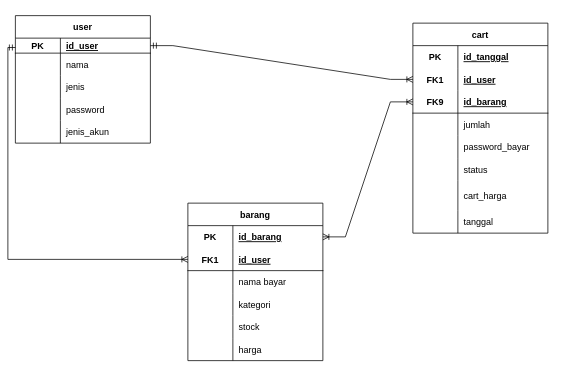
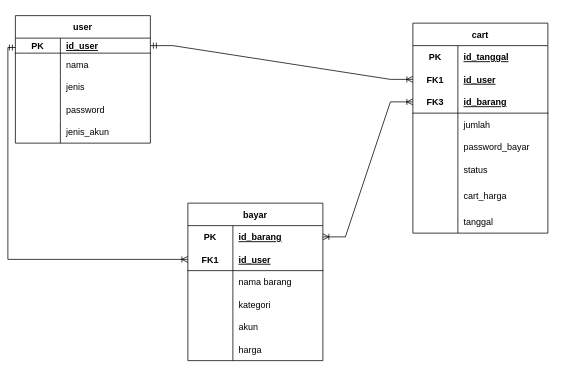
  <mxCell id="0" />
  <mxCell id="1" parent="0" />
  <mxCell id="2" value="user" style="shape=table;startSize=30;container=1;collapsible=1;childLayout=tableLayout;fixedRows=1;rowLines=0;fontStyle=1;align=center;resizeLast=1;" parent="1" vertex="1"><mxGeometry x="20" y="20" width="180" height="170" as="geometry" /></mxCell>
  <mxCell id="3" value="" style="shape=tableRow;horizontal=0;startSize=0;swimlaneHead=0;swimlaneBody=0;fillColor=none;collapsible=0;dropTarget=0;points=[[0,0.5],[1,0.5]];portConstraint=eastwest;top=0;left=0;right=0;bottom=1;" parent="2" vertex="1"><mxGeometry y="30" width="180" height="20" as="geometry" /></mxCell>
  <mxCell id="4" value="PK" style="shape=partialRectangle;connectable=0;fillColor=none;top=0;left=0;bottom=0;right=0;fontStyle=1;overflow=hidden;" parent="3" vertex="1"><mxGeometry width="60" height="20" as="geometry"><mxRectangle width="60" height="20" as="alternateBounds" /></mxGeometry></mxCell>
  <mxCell id="5" value="id_user" style="shape=partialRectangle;connectable=0;fillColor=none;top=0;left=0;bottom=0;right=0;align=left;spacingLeft=6;fontStyle=5;overflow=hidden;" parent="3" vertex="1"><mxGeometry x="60" width="120" height="20" as="geometry"><mxRectangle width="120" height="20" as="alternateBounds" /></mxGeometry></mxCell>
  <mxCell id="6" value="" style="shape=tableRow;horizontal=0;startSize=0;swimlaneHead=0;swimlaneBody=0;fillColor=none;collapsible=0;dropTarget=0;points=[[0,0.5],[1,0.5]];portConstraint=eastwest;top=0;left=0;right=0;bottom=0;" parent="2" vertex="1"><mxGeometry y="50" width="180" height="30" as="geometry" /></mxCell>
  <mxCell id="7" value="" style="shape=partialRectangle;connectable=0;fillColor=none;top=0;left=0;bottom=0;right=0;editable=1;overflow=hidden;" parent="6" vertex="1"><mxGeometry width="60" height="30" as="geometry"><mxRectangle width="60" height="30" as="alternateBounds" /></mxGeometry></mxCell>
  <mxCell id="8" value="nama" style="shape=partialRectangle;connectable=0;fillColor=none;top=0;left=0;bottom=0;right=0;align=left;spacingLeft=6;overflow=hidden;" parent="6" vertex="1"><mxGeometry x="60" width="120" height="30" as="geometry"><mxRectangle width="120" height="30" as="alternateBounds" /></mxGeometry></mxCell>
  <mxCell id="9" value="" style="shape=tableRow;horizontal=0;startSize=0;swimlaneHead=0;swimlaneBody=0;fillColor=none;collapsible=0;dropTarget=0;points=[[0,0.5],[1,0.5]];portConstraint=eastwest;top=0;left=0;right=0;bottom=0;" parent="2" vertex="1"><mxGeometry y="80" width="180" height="30" as="geometry" /></mxCell>
  <mxCell id="10" value="" style="shape=partialRectangle;connectable=0;fillColor=none;top=0;left=0;bottom=0;right=0;editable=1;overflow=hidden;" parent="9" vertex="1"><mxGeometry width="60" height="30" as="geometry"><mxRectangle width="60" height="30" as="alternateBounds" /></mxGeometry></mxCell>
  <mxCell id="11" value="jenis" style="shape=partialRectangle;connectable=0;fillColor=none;top=0;left=0;bottom=0;right=0;align=left;spacingLeft=6;overflow=hidden;" parent="9" vertex="1"><mxGeometry x="60" width="120" height="30" as="geometry"><mxRectangle width="120" height="30" as="alternateBounds" /></mxGeometry></mxCell>
  <mxCell id="12" style="shape=tableRow;horizontal=0;startSize=0;swimlaneHead=0;swimlaneBody=0;fillColor=none;collapsible=0;dropTarget=0;points=[[0,0.5],[1,0.5]];portConstraint=eastwest;top=0;left=0;right=0;bottom=0;" parent="2" vertex="1"><mxGeometry y="110" width="180" height="30" as="geometry" /></mxCell>
  <mxCell id="13" style="shape=partialRectangle;connectable=0;fillColor=none;top=0;left=0;bottom=0;right=0;editable=1;overflow=hidden;" parent="12" vertex="1"><mxGeometry width="60" height="30" as="geometry"><mxRectangle width="60" height="30" as="alternateBounds" /></mxGeometry></mxCell>
  <mxCell id="14" value="password" style="shape=partialRectangle;connectable=0;fillColor=none;top=0;left=0;bottom=0;right=0;align=left;spacingLeft=6;overflow=hidden;" parent="12" vertex="1"><mxGeometry x="60" width="120" height="30" as="geometry"><mxRectangle width="120" height="30" as="alternateBounds" /></mxGeometry></mxCell>
  <mxCell id="15" style="shape=tableRow;horizontal=0;startSize=0;swimlaneHead=0;swimlaneBody=0;fillColor=none;collapsible=0;dropTarget=0;points=[[0,0.5],[1,0.5]];portConstraint=eastwest;top=0;left=0;right=0;bottom=0;" parent="2" vertex="1"><mxGeometry y="140" width="180" height="30" as="geometry" /></mxCell>
  <mxCell id="16" style="shape=partialRectangle;connectable=0;fillColor=none;top=0;left=0;bottom=0;right=0;editable=1;overflow=hidden;" parent="15" vertex="1"><mxGeometry width="60" height="30" as="geometry"><mxRectangle width="60" height="30" as="alternateBounds" /></mxGeometry></mxCell>
  <mxCell id="17" value="jenis_akun" style="shape=partialRectangle;connectable=0;fillColor=none;top=0;left=0;bottom=0;right=0;align=left;spacingLeft=6;overflow=hidden;" parent="15" vertex="1"><mxGeometry x="60" width="120" height="30" as="geometry"><mxRectangle width="120" height="30" as="alternateBounds" /></mxGeometry></mxCell>
  <mxCell id="18" value="cart" style="shape=table;startSize=30;container=1;collapsible=1;childLayout=tableLayout;fixedRows=1;rowLines=0;fontStyle=1;align=center;resizeLast=1;" parent="1" vertex="1"><mxGeometry x="550" y="30" width="180" height="280" as="geometry" /></mxCell>
  <mxCell id="19" value="" style="shape=tableRow;horizontal=0;startSize=0;swimlaneHead=0;swimlaneBody=0;fillColor=none;collapsible=0;dropTarget=0;points=[[0,0.5],[1,0.5]];portConstraint=eastwest;top=0;left=0;right=0;bottom=0;" parent="18" vertex="1"><mxGeometry y="30" width="180" height="30" as="geometry" /></mxCell>
  <mxCell id="20" value="PK" style="shape=partialRectangle;connectable=0;fillColor=none;top=0;left=0;bottom=0;right=0;fontStyle=1;overflow=hidden;" parent="19" vertex="1"><mxGeometry width="60" height="30" as="geometry"><mxRectangle width="60" height="30" as="alternateBounds" /></mxGeometry></mxCell>
  <mxCell id="21" value="id_tanggal" style="shape=partialRectangle;connectable=0;fillColor=none;top=0;left=0;bottom=0;right=0;align=left;spacingLeft=6;fontStyle=5;overflow=hidden;" parent="19" vertex="1"><mxGeometry x="60" width="120" height="30" as="geometry"><mxRectangle width="120" height="30" as="alternateBounds" /></mxGeometry></mxCell>
  <mxCell id="22" style="shape=tableRow;horizontal=0;startSize=0;swimlaneHead=0;swimlaneBody=0;fillColor=none;collapsible=0;dropTarget=0;points=[[0,0.5],[1,0.5]];portConstraint=eastwest;top=0;left=0;right=0;bottom=0;" parent="18" vertex="1"><mxGeometry y="60" width="180" height="30" as="geometry" /></mxCell>
  <mxCell id="23" value="FK1" style="shape=partialRectangle;connectable=0;fillColor=none;top=0;left=0;bottom=0;right=0;fontStyle=1;overflow=hidden;" parent="22" vertex="1"><mxGeometry width="60" height="30" as="geometry"><mxRectangle width="60" height="30" as="alternateBounds" /></mxGeometry></mxCell>
  <mxCell id="24" value="id_user" style="shape=partialRectangle;connectable=0;fillColor=none;top=0;left=0;bottom=0;right=0;align=left;spacingLeft=6;fontStyle=5;overflow=hidden;" parent="22" vertex="1"><mxGeometry x="60" width="120" height="30" as="geometry"><mxRectangle width="120" height="30" as="alternateBounds" /></mxGeometry></mxCell>
  <mxCell id="25" style="shape=tableRow;horizontal=0;startSize=0;swimlaneHead=0;swimlaneBody=0;fillColor=none;collapsible=0;dropTarget=0;points=[[0,0.5],[1,0.5]];portConstraint=eastwest;top=0;left=0;right=0;bottom=1;" parent="18" vertex="1"><mxGeometry y="90" width="180" height="30" as="geometry" /></mxCell>
- <mxCell id="26" value="FK9" style="shape=partialRectangle;connectable=0;fillColor=none;top=0;left=0;bottom=0;right=0;fontStyle=1;overflow=hidden;" parent="25" vertex="1"><mxGeometry width="60" height="30" as="geometry"><mxRectangle width="60" height="30" as="alternateBounds" /></mxGeometry></mxCell>
+ <mxCell id="26" value="FK3" style="shape=partialRectangle;connectable=0;fillColor=none;top=0;left=0;bottom=0;right=0;fontStyle=1;overflow=hidden;" parent="25" vertex="1"><mxGeometry width="60" height="30" as="geometry"><mxRectangle width="60" height="30" as="alternateBounds" /></mxGeometry></mxCell>
  <mxCell id="27" value="id_barang" style="shape=partialRectangle;connectable=0;fillColor=none;top=0;left=0;bottom=0;right=0;align=left;spacingLeft=6;fontStyle=5;overflow=hidden;" parent="25" vertex="1"><mxGeometry x="60" width="120" height="30" as="geometry"><mxRectangle width="120" height="30" as="alternateBounds" /></mxGeometry></mxCell>
  <mxCell id="28" value="" style="shape=tableRow;horizontal=0;startSize=0;swimlaneHead=0;swimlaneBody=0;fillColor=none;collapsible=0;dropTarget=0;points=[[0,0.5],[1,0.5]];portConstraint=eastwest;top=0;left=0;right=0;bottom=0;" parent="18" vertex="1"><mxGeometry y="120" width="180" height="30" as="geometry" /></mxCell>
  <mxCell id="29" value="" style="shape=partialRectangle;connectable=0;fillColor=none;top=0;left=0;bottom=0;right=0;editable=1;overflow=hidden;" parent="28" vertex="1"><mxGeometry width="60" height="30" as="geometry"><mxRectangle width="60" height="30" as="alternateBounds" /></mxGeometry></mxCell>
  <mxCell id="30" value="jumlah" style="shape=partialRectangle;connectable=0;fillColor=none;top=0;left=0;bottom=0;right=0;align=left;spacingLeft=6;overflow=hidden;" parent="28" vertex="1"><mxGeometry x="60" width="120" height="30" as="geometry"><mxRectangle width="120" height="30" as="alternateBounds" /></mxGeometry></mxCell>
  <mxCell id="31" value="" style="shape=tableRow;horizontal=0;startSize=0;swimlaneHead=0;swimlaneBody=0;fillColor=none;collapsible=0;dropTarget=0;points=[[0,0.5],[1,0.5]];portConstraint=eastwest;top=0;left=0;right=0;bottom=0;" parent="18" vertex="1"><mxGeometry y="150" width="180" height="30" as="geometry" /></mxCell>
  <mxCell id="32" value="" style="shape=partialRectangle;connectable=0;fillColor=none;top=0;left=0;bottom=0;right=0;editable=1;overflow=hidden;" parent="31" vertex="1"><mxGeometry width="60" height="30" as="geometry"><mxRectangle width="60" height="30" as="alternateBounds" /></mxGeometry></mxCell>
  <mxCell id="33" value="password_bayar" style="shape=partialRectangle;connectable=0;fillColor=none;top=0;left=0;bottom=0;right=0;align=left;spacingLeft=6;overflow=hidden;" parent="31" vertex="1"><mxGeometry x="60" width="120" height="30" as="geometry"><mxRectangle width="120" height="30" as="alternateBounds" /></mxGeometry></mxCell>
  <mxCell id="34" style="shape=tableRow;horizontal=0;startSize=0;swimlaneHead=0;swimlaneBody=0;fillColor=none;collapsible=0;dropTarget=0;points=[[0,0.5],[1,0.5]];portConstraint=eastwest;top=0;left=0;right=0;bottom=0;" parent="18" vertex="1"><mxGeometry y="180" width="180" height="30" as="geometry" /></mxCell>
  <mxCell id="35" style="shape=partialRectangle;connectable=0;fillColor=none;top=0;left=0;bottom=0;right=0;editable=1;overflow=hidden;" parent="34" vertex="1"><mxGeometry width="60" height="30" as="geometry"><mxRectangle width="60" height="30" as="alternateBounds" /></mxGeometry></mxCell>
  <mxCell id="36" value="status" style="shape=partialRectangle;connectable=0;fillColor=none;top=0;left=0;bottom=0;right=0;align=left;spacingLeft=6;overflow=hidden;" parent="34" vertex="1"><mxGeometry x="60" width="120" height="30" as="geometry"><mxRectangle width="120" height="30" as="alternateBounds" /></mxGeometry></mxCell>
  <mxCell id="37" style="shape=tableRow;horizontal=0;startSize=0;swimlaneHead=0;swimlaneBody=0;fillColor=none;collapsible=0;dropTarget=0;points=[[0,0.5],[1,0.5]];portConstraint=eastwest;top=0;left=0;right=0;bottom=0;" parent="18" vertex="1"><mxGeometry y="210" width="180" height="40" as="geometry" /></mxCell>
  <mxCell id="38" style="shape=partialRectangle;connectable=0;fillColor=none;top=0;left=0;bottom=0;right=0;editable=1;overflow=hidden;" parent="37" vertex="1"><mxGeometry width="60" height="40" as="geometry"><mxRectangle width="60" height="40" as="alternateBounds" /></mxGeometry></mxCell>
  <mxCell id="39" value="cart_harga" style="shape=partialRectangle;connectable=0;fillColor=none;top=0;left=0;bottom=0;right=0;align=left;spacingLeft=6;overflow=hidden;" parent="37" vertex="1"><mxGeometry x="60" width="120" height="40" as="geometry"><mxRectangle width="120" height="40" as="alternateBounds" /></mxGeometry></mxCell>
  <mxCell id="40" style="shape=tableRow;horizontal=0;startSize=0;swimlaneHead=0;swimlaneBody=0;fillColor=none;collapsible=0;dropTarget=0;points=[[0,0.5],[1,0.5]];portConstraint=eastwest;top=0;left=0;right=0;bottom=0;" parent="18" vertex="1"><mxGeometry y="250" width="180" height="30" as="geometry" /></mxCell>
  <mxCell id="41" style="shape=partialRectangle;connectable=0;fillColor=none;top=0;left=0;bottom=0;right=0;editable=1;overflow=hidden;" parent="40" vertex="1"><mxGeometry width="60" height="30" as="geometry"><mxRectangle width="60" height="30" as="alternateBounds" /></mxGeometry></mxCell>
  <mxCell id="42" value="tanggal" style="shape=partialRectangle;connectable=0;fillColor=none;top=0;left=0;bottom=0;right=0;align=left;spacingLeft=6;overflow=hidden;" parent="40" vertex="1"><mxGeometry x="60" width="120" height="30" as="geometry"><mxRectangle width="120" height="30" as="alternateBounds" /></mxGeometry></mxCell>
  <mxCell id="43" style="edgeStyle=orthogonalEdgeStyle;rounded=0;orthogonalLoop=1;jettySize=auto;html=1;exitX=0;exitY=0.5;exitDx=0;exitDy=0;entryX=1;entryY=0.5;entryDx=0;entryDy=0;" parent="1" source="25" edge="1"><mxGeometry relative="1" as="geometry" /></mxCell>
- <mxCell id="44" value="barang" style="shape=table;startSize=30;container=1;collapsible=1;childLayout=tableLayout;fixedRows=1;rowLines=0;fontStyle=1;align=center;resizeLast=1;" parent="1" vertex="1"><mxGeometry x="250" y="270" width="180" height="210" as="geometry" /></mxCell>
+ <mxCell id="44" value="bayar" style="shape=table;startSize=30;container=1;collapsible=1;childLayout=tableLayout;fixedRows=1;rowLines=0;fontStyle=1;align=center;resizeLast=1;" parent="1" vertex="1"><mxGeometry x="250" y="270" width="180" height="210" as="geometry" /></mxCell>
  <mxCell id="45" value="" style="shape=tableRow;horizontal=0;startSize=0;swimlaneHead=0;swimlaneBody=0;fillColor=none;collapsible=0;dropTarget=0;points=[[0,0.5],[1,0.5]];portConstraint=eastwest;top=0;left=0;right=0;bottom=0;" parent="44" vertex="1"><mxGeometry y="30" width="180" height="30" as="geometry" /></mxCell>
  <mxCell id="46" value="PK" style="shape=partialRectangle;connectable=0;fillColor=none;top=0;left=0;bottom=0;right=0;fontStyle=1;overflow=hidden;" parent="45" vertex="1"><mxGeometry width="60.0" height="30" as="geometry"><mxRectangle width="60.0" height="30" as="alternateBounds" /></mxGeometry></mxCell>
  <mxCell id="47" value="id_barang" style="shape=partialRectangle;connectable=0;fillColor=none;top=0;left=0;bottom=0;right=0;align=left;spacingLeft=6;fontStyle=5;overflow=hidden;" parent="45" vertex="1"><mxGeometry x="60.0" width="120.0" height="30" as="geometry"><mxRectangle width="120.0" height="30" as="alternateBounds" /></mxGeometry></mxCell>
  <mxCell id="48" value="" style="shape=tableRow;horizontal=0;startSize=0;swimlaneHead=0;swimlaneBody=0;fillColor=none;collapsible=0;dropTarget=0;points=[[0,0.5],[1,0.5]];portConstraint=eastwest;top=0;left=0;right=0;bottom=1;" parent="44" vertex="1"><mxGeometry y="60" width="180" height="30" as="geometry" /></mxCell>
  <mxCell id="49" value="FK1" style="shape=partialRectangle;connectable=0;fillColor=none;top=0;left=0;bottom=0;right=0;fontStyle=1;overflow=hidden;" parent="48" vertex="1"><mxGeometry width="60.0" height="30" as="geometry"><mxRectangle width="60.0" height="30" as="alternateBounds" /></mxGeometry></mxCell>
  <mxCell id="50" value="id_user" style="shape=partialRectangle;connectable=0;fillColor=none;top=0;left=0;bottom=0;right=0;align=left;spacingLeft=6;fontStyle=5;overflow=hidden;" parent="48" vertex="1"><mxGeometry x="60.0" width="120.0" height="30" as="geometry"><mxRectangle width="120.0" height="30" as="alternateBounds" /></mxGeometry></mxCell>
  <mxCell id="51" value="" style="shape=tableRow;horizontal=0;startSize=0;swimlaneHead=0;swimlaneBody=0;fillColor=none;collapsible=0;dropTarget=0;points=[[0,0.5],[1,0.5]];portConstraint=eastwest;top=0;left=0;right=0;bottom=0;" parent="44" vertex="1"><mxGeometry y="90" width="180" height="30" as="geometry" /></mxCell>
  <mxCell id="52" value="" style="shape=partialRectangle;connectable=0;fillColor=none;top=0;left=0;bottom=0;right=0;editable=1;overflow=hidden;" parent="51" vertex="1"><mxGeometry width="60.0" height="30" as="geometry"><mxRectangle width="60.0" height="30" as="alternateBounds" /></mxGeometry></mxCell>
- <mxCell id="53" value="nama bayar" style="shape=partialRectangle;connectable=0;fillColor=none;top=0;left=0;bottom=0;right=0;align=left;spacingLeft=6;overflow=hidden;" parent="51" vertex="1"><mxGeometry x="60.0" width="120.0" height="30" as="geometry"><mxRectangle width="120.0" height="30" as="alternateBounds" /></mxGeometry></mxCell>
+ <mxCell id="53" value="nama barang" style="shape=partialRectangle;connectable=0;fillColor=none;top=0;left=0;bottom=0;right=0;align=left;spacingLeft=6;overflow=hidden;" parent="51" vertex="1"><mxGeometry x="60.0" width="120.0" height="30" as="geometry"><mxRectangle width="120.0" height="30" as="alternateBounds" /></mxGeometry></mxCell>
  <mxCell id="54" style="shape=tableRow;horizontal=0;startSize=0;swimlaneHead=0;swimlaneBody=0;fillColor=none;collapsible=0;dropTarget=0;points=[[0,0.5],[1,0.5]];portConstraint=eastwest;top=0;left=0;right=0;bottom=0;" parent="44" vertex="1"><mxGeometry y="120" width="180" height="30" as="geometry" /></mxCell>
  <mxCell id="55" style="shape=partialRectangle;connectable=0;fillColor=none;top=0;left=0;bottom=0;right=0;editable=1;overflow=hidden;" parent="54" vertex="1"><mxGeometry width="60.0" height="30" as="geometry"><mxRectangle width="60.0" height="30" as="alternateBounds" /></mxGeometry></mxCell>
  <mxCell id="56" value="kategori" style="shape=partialRectangle;connectable=0;fillColor=none;top=0;left=0;bottom=0;right=0;align=left;spacingLeft=6;overflow=hidden;" parent="54" vertex="1"><mxGeometry x="60.0" width="120.0" height="30" as="geometry"><mxRectangle width="120.0" height="30" as="alternateBounds" /></mxGeometry></mxCell>
  <mxCell id="57" value="" style="shape=tableRow;horizontal=0;startSize=0;swimlaneHead=0;swimlaneBody=0;fillColor=none;collapsible=0;dropTarget=0;points=[[0,0.5],[1,0.5]];portConstraint=eastwest;top=0;left=0;right=0;bottom=0;" parent="44" vertex="1"><mxGeometry y="150" width="180" height="30" as="geometry" /></mxCell>
  <mxCell id="58" value="" style="shape=partialRectangle;connectable=0;fillColor=none;top=0;left=0;bottom=0;right=0;editable=1;overflow=hidden;" parent="57" vertex="1"><mxGeometry width="60.0" height="30" as="geometry"><mxRectangle width="60.0" height="30" as="alternateBounds" /></mxGeometry></mxCell>
- <mxCell id="59" value="stock" style="shape=partialRectangle;connectable=0;fillColor=none;top=0;left=0;bottom=0;right=0;align=left;spacingLeft=6;overflow=hidden;" parent="57" vertex="1"><mxGeometry x="60.0" width="120.0" height="30" as="geometry"><mxRectangle width="120.0" height="30" as="alternateBounds" /></mxGeometry></mxCell>
+ <mxCell id="59" value="akun" style="shape=partialRectangle;connectable=0;fillColor=none;top=0;left=0;bottom=0;right=0;align=left;spacingLeft=6;overflow=hidden;" parent="57" vertex="1"><mxGeometry x="60.0" width="120.0" height="30" as="geometry"><mxRectangle width="120.0" height="30" as="alternateBounds" /></mxGeometry></mxCell>
  <mxCell id="60" style="shape=tableRow;horizontal=0;startSize=0;swimlaneHead=0;swimlaneBody=0;fillColor=none;collapsible=0;dropTarget=0;points=[[0,0.5],[1,0.5]];portConstraint=eastwest;top=0;left=0;right=0;bottom=0;" parent="44" vertex="1"><mxGeometry y="180" width="180" height="30" as="geometry" /></mxCell>
  <mxCell id="61" style="shape=partialRectangle;connectable=0;fillColor=none;top=0;left=0;bottom=0;right=0;editable=1;overflow=hidden;" parent="60" vertex="1"><mxGeometry width="60.0" height="30" as="geometry"><mxRectangle width="60.0" height="30" as="alternateBounds" /></mxGeometry></mxCell>
  <mxCell id="62" value="harga" style="shape=partialRectangle;connectable=0;fillColor=none;top=0;left=0;bottom=0;right=0;align=left;spacingLeft=6;overflow=hidden;" parent="60" vertex="1"><mxGeometry x="60.0" width="120.0" height="30" as="geometry"><mxRectangle width="120.0" height="30" as="alternateBounds" /></mxGeometry></mxCell>
  <mxCell id="63" style="edgeStyle=orthogonalEdgeStyle;rounded=0;orthogonalLoop=1;jettySize=auto;html=1;exitX=0;exitY=0.5;exitDx=0;exitDy=0;entryX=0;entryY=0.5;entryDx=0;entryDy=0;" parent="1" source="48" edge="1"><mxGeometry relative="1" as="geometry" /></mxCell>
  <mxCell id="64" value="" style="edgeStyle=entityRelationEdgeStyle;fontSize=12;html=1;endArrow=ERoneToMany;startArrow=ERmandOne;rounded=0;exitX=1;exitY=0.5;exitDx=0;exitDy=0;entryX=0;entryY=0.5;entryDx=0;entryDy=0;" parent="1" source="3" target="22" edge="1"><mxGeometry width="100" height="100" relative="1" as="geometry"><mxPoint x="230" y="310" as="sourcePoint" /><mxPoint x="330" y="210" as="targetPoint" /></mxGeometry></mxCell>
  <mxCell id="65" value="" style="fontSize=12;html=1;endArrow=ERoneToMany;startArrow=ERmandOne;rounded=0;exitX=0;exitY=0.25;exitDx=0;exitDy=0;entryX=0;entryY=0.5;entryDx=0;entryDy=0;edgeStyle=orthogonalEdgeStyle;" parent="1" source="2" target="48" edge="1"><mxGeometry width="100" height="100" relative="1" as="geometry"><mxPoint x="-112" y="120" as="sourcePoint" /><mxPoint x="110" y="350" as="targetPoint" /></mxGeometry></mxCell>
  <mxCell id="66" value="" style="edgeStyle=entityRelationEdgeStyle;fontSize=12;html=1;endArrow=ERoneToMany;startArrow=ERoneToMany;rounded=0;entryX=0;entryY=0.5;entryDx=0;entryDy=0;exitX=1;exitY=0.5;exitDx=0;exitDy=0;" parent="1" source="45" target="25" edge="1"><mxGeometry width="100" height="100" relative="1" as="geometry"><mxPoint x="290" y="460" as="sourcePoint" /><mxPoint x="390" y="360" as="targetPoint" /></mxGeometry></mxCell>
